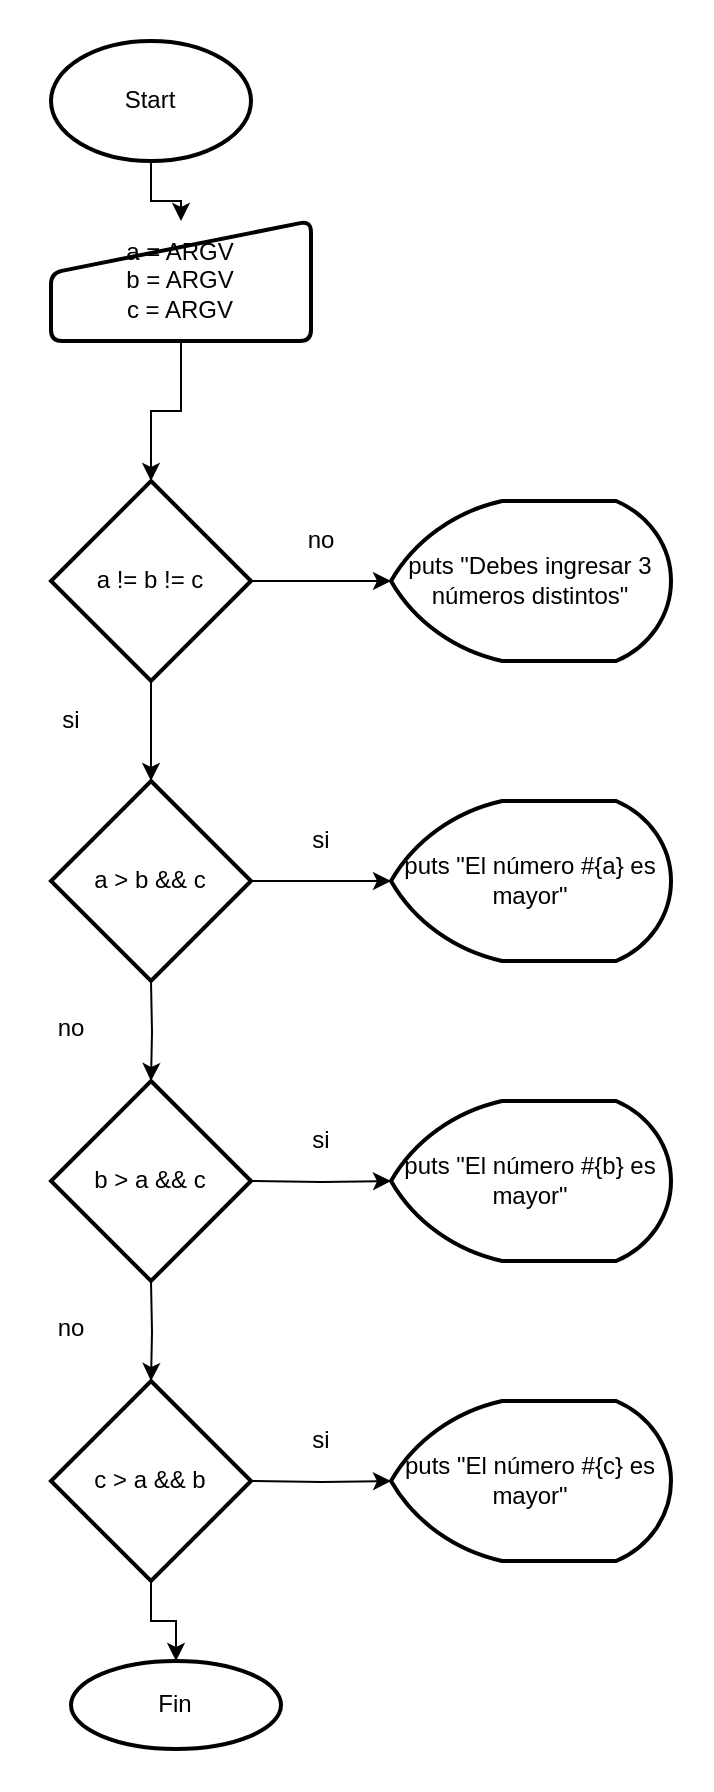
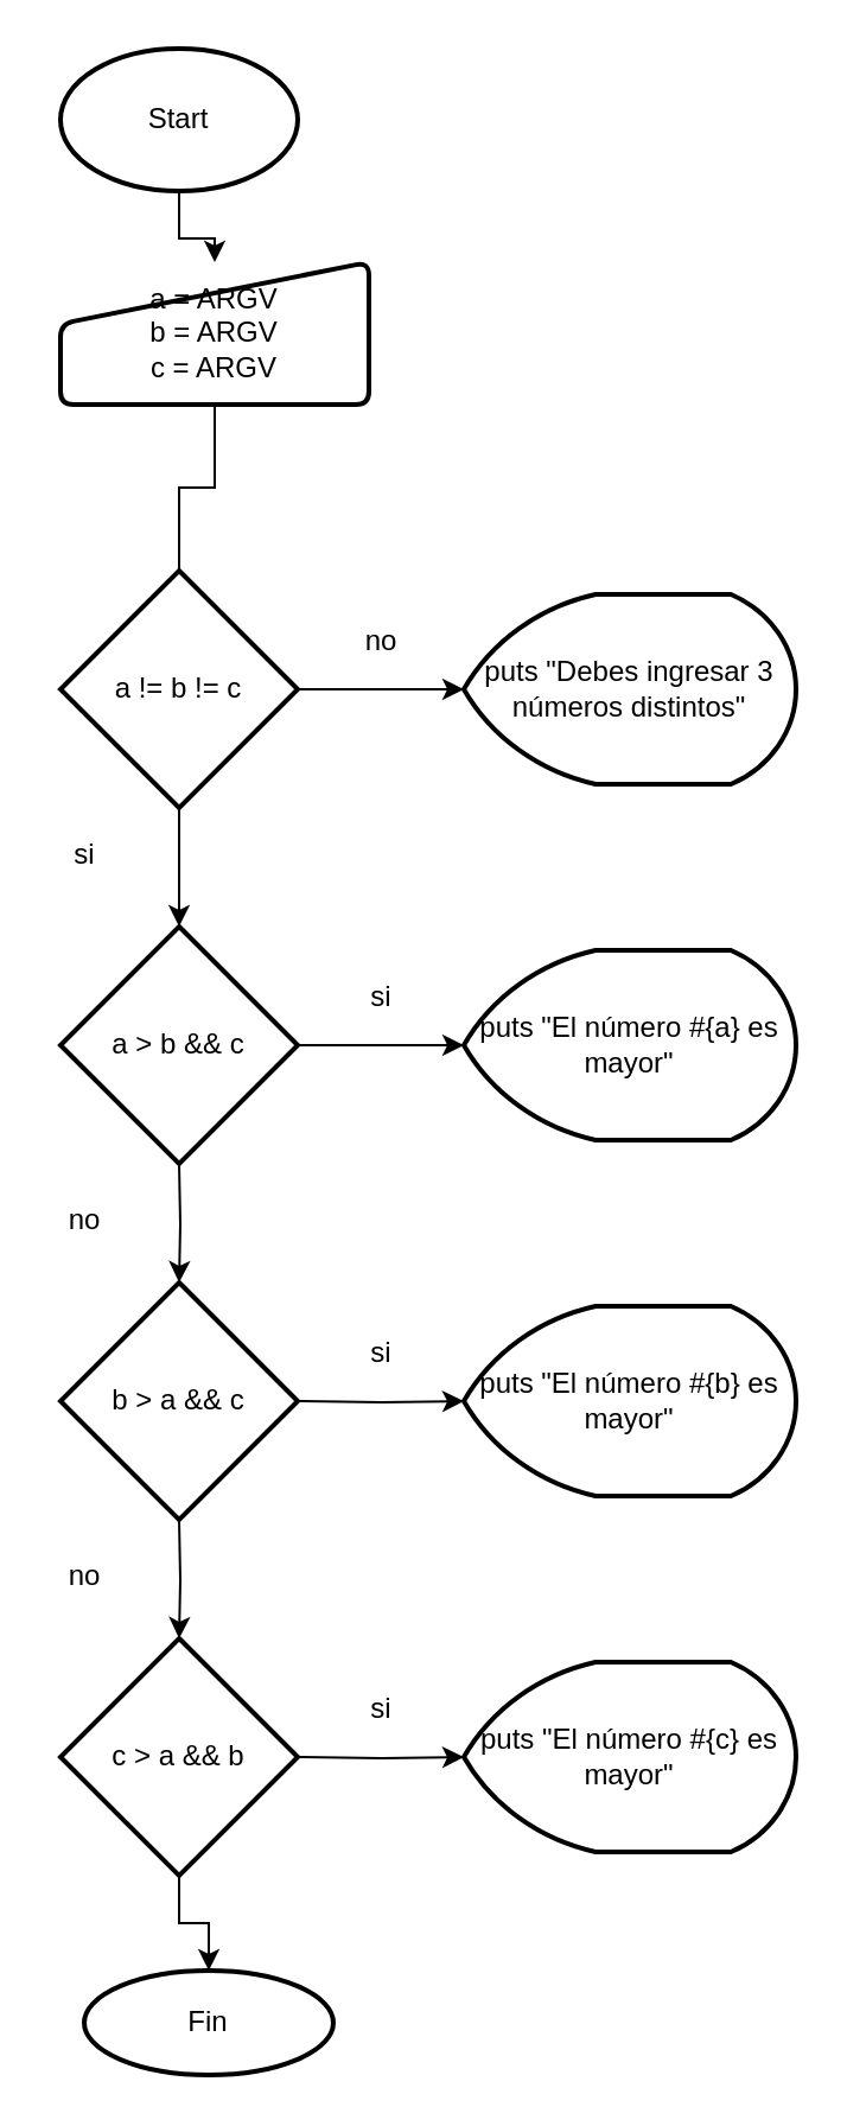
  <mxCell id="0" />
  <mxCell id="1" parent="0" />
  <mxCell id="2" value="" style="edgeStyle=orthogonalEdgeStyle;rounded=0;orthogonalLoop=1;jettySize=auto;html=1;" edge="1" parent="1" source="3" target="5"><mxGeometry relative="1" as="geometry" /></mxCell>
  <mxCell id="3" value="Start" style="strokeWidth=2;html=1;shape=mxgraph.flowchart.start_1;whiteSpace=wrap;" vertex="1" parent="1"><mxGeometry x="25" y="20" width="100" height="60" as="geometry" /></mxCell>
- <mxCell id="4" value="" style="edgeStyle=orthogonalEdgeStyle;rounded=0;orthogonalLoop=1;jettySize=auto;html=1;" edge="1" parent="1" source="5" target="8"><mxGeometry relative="1" as="geometry" /></mxCell>
+ <mxCell id="4" value="" style="edgeStyle=orthogonalEdgeStyle;rounded=0;orthogonalLoop=1;jettySize=auto;html=1;endArrow=none;" edge="1" parent="1" source="5" target="8"><mxGeometry relative="1" as="geometry" /></mxCell>
  <mxCell id="5" value="a = ARGV&lt;br&gt;b = ARGV&lt;br&gt;c = ARGV" style="html=1;strokeWidth=2;shape=manualInput;whiteSpace=wrap;rounded=1;size=26;arcSize=11;" vertex="1" parent="1"><mxGeometry x="25" y="110" width="130" height="60" as="geometry" /></mxCell>
  <mxCell id="6" value="" style="edgeStyle=orthogonalEdgeStyle;rounded=0;orthogonalLoop=1;jettySize=auto;html=1;" edge="1" parent="1" source="8" target="9"><mxGeometry relative="1" as="geometry" /></mxCell>
  <mxCell id="7" value="" style="edgeStyle=orthogonalEdgeStyle;rounded=0;orthogonalLoop=1;jettySize=auto;html=1;" edge="1" parent="1" source="8" target="14"><mxGeometry relative="1" as="geometry" /></mxCell>
  <mxCell id="8" value="a != b != c" style="strokeWidth=2;html=1;shape=mxgraph.flowchart.decision;whiteSpace=wrap;" vertex="1" parent="1"><mxGeometry x="25" y="240" width="100" height="100" as="geometry" /></mxCell>
  <mxCell id="9" value="puts &quot;Debes ingresar 3 números distintos&quot;" style="strokeWidth=2;html=1;shape=mxgraph.flowchart.display;whiteSpace=wrap;" vertex="1" parent="1"><mxGeometry x="195" y="250" width="140" height="80" as="geometry" /></mxCell>
  <mxCell id="10" value="no" style="text;html=1;align=center;verticalAlign=middle;resizable=0;points=[];autosize=1;" vertex="1" parent="1"><mxGeometry x="145" y="260" width="30" height="20" as="geometry" /></mxCell>
  <mxCell id="11" value="si" style="text;html=1;align=center;verticalAlign=middle;resizable=0;points=[];autosize=1;" vertex="1" parent="1"><mxGeometry x="25" y="350" width="20" height="20" as="geometry" /></mxCell>
  <mxCell id="12" value="" style="edgeStyle=orthogonalEdgeStyle;rounded=0;orthogonalLoop=1;jettySize=auto;html=1;entryX=0;entryY=0.5;entryDx=0;entryDy=0;entryPerimeter=0;" edge="1" parent="1" source="14" target="15"><mxGeometry relative="1" as="geometry" /></mxCell>
  <mxCell id="13" value="" style="edgeStyle=orthogonalEdgeStyle;rounded=0;orthogonalLoop=1;jettySize=auto;html=1;" edge="1" parent="1" target="18"><mxGeometry relative="1" as="geometry"><mxPoint x="75" y="490" as="sourcePoint" /></mxGeometry></mxCell>
  <mxCell id="14" value="a &amp;gt; b &amp;amp;&amp;amp; c" style="strokeWidth=2;html=1;shape=mxgraph.flowchart.decision;whiteSpace=wrap;" vertex="1" parent="1"><mxGeometry x="25" y="390" width="100" height="100" as="geometry" /></mxCell>
  <mxCell id="15" value="puts &quot;El número #{a} es mayor&quot;" style="strokeWidth=2;html=1;shape=mxgraph.flowchart.display;whiteSpace=wrap;" vertex="1" parent="1"><mxGeometry x="195" y="400" width="140" height="80" as="geometry" /></mxCell>
  <mxCell id="16" value="si" style="text;html=1;align=center;verticalAlign=middle;resizable=0;points=[];autosize=1;" vertex="1" parent="1"><mxGeometry x="150" y="410" width="20" height="20" as="geometry" /></mxCell>
  <mxCell id="17" value="no" style="text;html=1;align=center;verticalAlign=middle;resizable=0;points=[];autosize=1;" vertex="1" parent="1"><mxGeometry x="20" y="504" width="30" height="20" as="geometry" /></mxCell>
  <mxCell id="18" value="b &amp;gt; a &amp;amp;&amp;amp; c" style="strokeWidth=2;html=1;shape=mxgraph.flowchart.decision;whiteSpace=wrap;" vertex="1" parent="1"><mxGeometry x="25" y="540" width="100" height="100" as="geometry" /></mxCell>
  <mxCell id="19" value="" style="edgeStyle=orthogonalEdgeStyle;rounded=0;orthogonalLoop=1;jettySize=auto;html=1;entryX=0;entryY=0.5;entryDx=0;entryDy=0;entryPerimeter=0;" edge="1" parent="1" target="20"><mxGeometry relative="1" as="geometry"><mxPoint x="125" y="590" as="sourcePoint" /></mxGeometry></mxCell>
  <mxCell id="20" value="puts &quot;El número #{b} es mayor&quot;" style="strokeWidth=2;html=1;shape=mxgraph.flowchart.display;whiteSpace=wrap;" vertex="1" parent="1"><mxGeometry x="195" y="550" width="140" height="80" as="geometry" /></mxCell>
  <mxCell id="21" value="si" style="text;html=1;align=center;verticalAlign=middle;resizable=0;points=[];autosize=1;" vertex="1" parent="1"><mxGeometry x="150" y="560" width="20" height="20" as="geometry" /></mxCell>
  <mxCell id="22" value="" style="edgeStyle=orthogonalEdgeStyle;rounded=0;orthogonalLoop=1;jettySize=auto;html=1;" edge="1" parent="1" target="25"><mxGeometry relative="1" as="geometry"><mxPoint x="75" y="640" as="sourcePoint" /></mxGeometry></mxCell>
  <mxCell id="23" value="no" style="text;html=1;align=center;verticalAlign=middle;resizable=0;points=[];autosize=1;" vertex="1" parent="1"><mxGeometry x="20" y="654" width="30" height="20" as="geometry" /></mxCell>
  <mxCell id="24" value="" style="edgeStyle=orthogonalEdgeStyle;rounded=0;orthogonalLoop=1;jettySize=auto;html=1;" edge="1" parent="1" source="25" target="29"><mxGeometry relative="1" as="geometry" /></mxCell>
  <mxCell id="25" value="c &amp;gt; a &amp;amp;&amp;amp; b" style="strokeWidth=2;html=1;shape=mxgraph.flowchart.decision;whiteSpace=wrap;" vertex="1" parent="1"><mxGeometry x="25" y="690" width="100" height="100" as="geometry" /></mxCell>
  <mxCell id="26" value="" style="edgeStyle=orthogonalEdgeStyle;rounded=0;orthogonalLoop=1;jettySize=auto;html=1;entryX=0;entryY=0.5;entryDx=0;entryDy=0;entryPerimeter=0;" edge="1" parent="1" target="27"><mxGeometry relative="1" as="geometry"><mxPoint x="125" y="740" as="sourcePoint" /></mxGeometry></mxCell>
  <mxCell id="27" value="puts &quot;El número #{c} es mayor&quot;" style="strokeWidth=2;html=1;shape=mxgraph.flowchart.display;whiteSpace=wrap;" vertex="1" parent="1"><mxGeometry x="195" y="700" width="140" height="80" as="geometry" /></mxCell>
  <mxCell id="28" value="si" style="text;html=1;align=center;verticalAlign=middle;resizable=0;points=[];autosize=1;" vertex="1" parent="1"><mxGeometry x="150" y="710" width="20" height="20" as="geometry" /></mxCell>
  <mxCell id="29" value="Fin" style="strokeWidth=2;html=1;shape=mxgraph.flowchart.start_1;whiteSpace=wrap;" vertex="1" parent="1"><mxGeometry x="35" y="830" width="105" height="44" as="geometry" /></mxCell>
